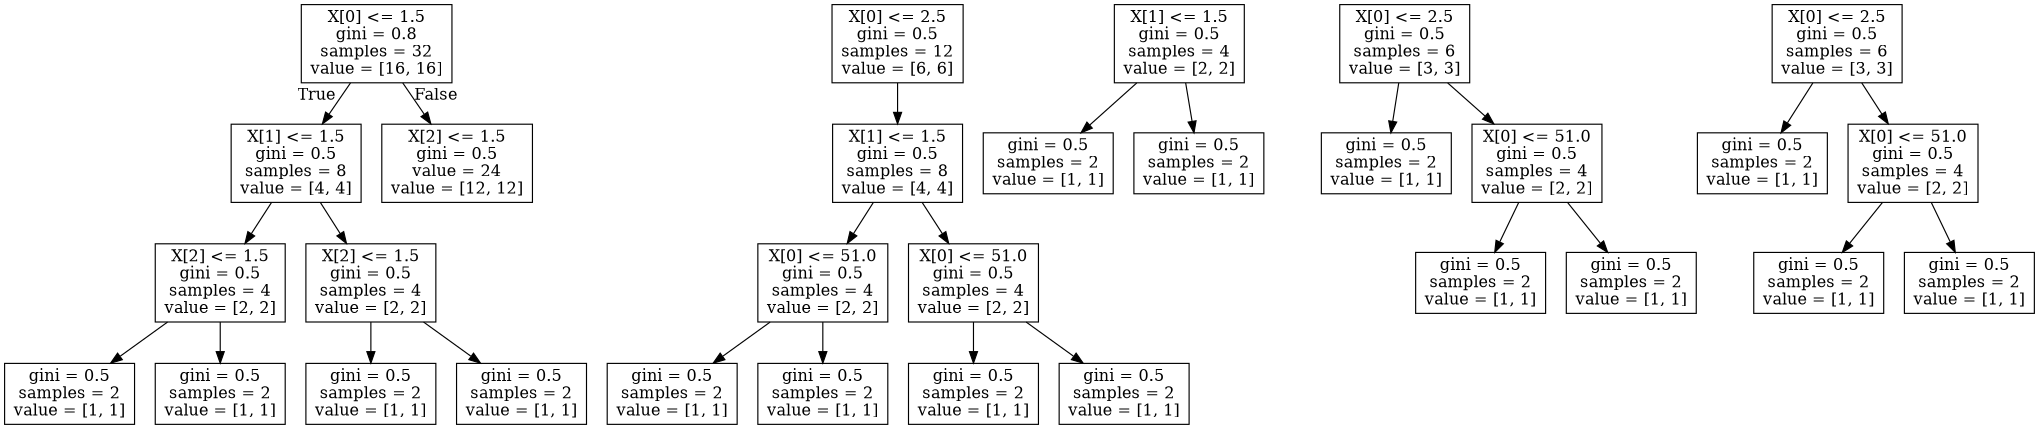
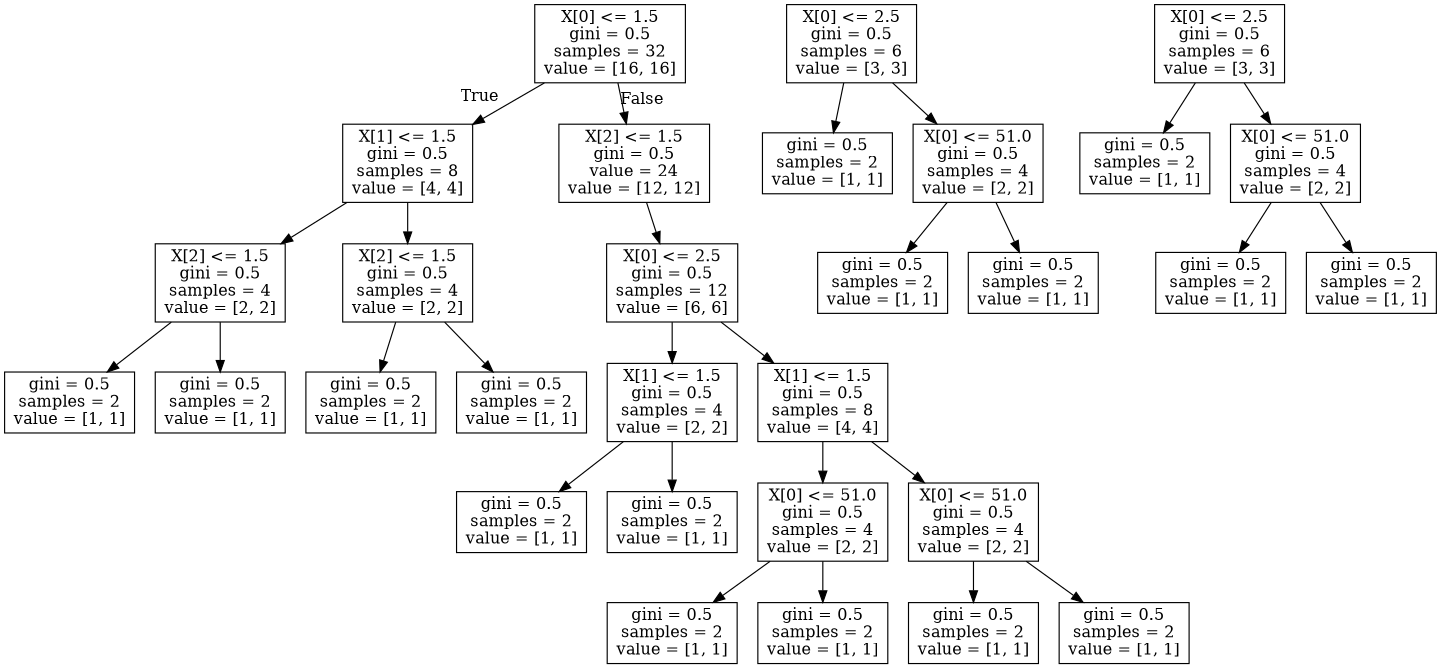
  digraph {
    node [shape=box]
-   n1 [label="X[0] <= 1.5\ngini = 0.8\nsamples = 32\nvalue = [16, 16]"]
+   n1 [label="X[0] <= 1.5\ngini = 0.5\nsamples = 32\nvalue = [16, 16]"]
    n2 [label="X[1] <= 1.5\ngini = 0.5\nsamples = 8\nvalue = [4, 4]"]
    n3 [label="X[2] <= 1.5\ngini = 0.5\nvalue = 24\nvalue = [12, 12]"]
    n4 [label="X[2] <= 1.5\ngini = 0.5\nsamples = 4\nvalue = [2, 2]"]
    n5 [label="X[2] <= 1.5\ngini = 0.5\nsamples = 4\nvalue = [2, 2]"]
    n6 [label="X[0] <= 2.5\ngini = 0.5\nsamples = 12\nvalue = [6, 6]"]
    n7 [label="gini = 0.5\nsamples = 2\nvalue = [1, 1]"]
    n8 [label="gini = 0.5\nsamples = 2\nvalue = [1, 1]"]
    n9 [label="gini = 0.5\nsamples = 2\nvalue = [1, 1]"]
    n10 [label="gini = 0.5\nsamples = 2\nvalue = [1, 1]"]
    n11 [label="X[1] <= 1.5\ngini = 0.5\nsamples = 4\nvalue = [2, 2]"]
    n12 [label="X[1] <= 1.5\ngini = 0.5\nsamples = 8\nvalue = [4, 4]"]
    n13 [label="X[0] <= 2.5\ngini = 0.5\nsamples = 6\nvalue = [3, 3]"]
    n14 [label="gini = 0.5\nsamples = 2\nvalue = [1, 1]"]
    n15 [label="X[0] <= 51.0\ngini = 0.5\nsamples = 4\nvalue = [2, 2]"]
    n16 [label="X[0] <= 2.5\ngini = 0.5\nsamples = 6\nvalue = [3, 3]"]
    n17 [label="gini = 0.5\nsamples = 2\nvalue = [1, 1]"]
    n18 [label="X[0] <= 51.0\ngini = 0.5\nsamples = 4\nvalue = [2, 2]"]
    n19 [label="gini = 0.5\nsamples = 2\nvalue = [1, 1]"]
    n20 [label="gini = 0.5\nsamples = 2\nvalue = [1, 1]"]
    n21 [label="gini = 0.5\nsamples = 2\nvalue = [1, 1]"]
    n22 [label="gini = 0.5\nsamples = 2\nvalue = [1, 1]"]
    n23 [label="gini = 0.5\nsamples = 2\nvalue = [1, 1]"]
    n24 [label="gini = 0.5\nsamples = 2\nvalue = [1, 1]"]
    n25 [label="X[0] <= 51.0\ngini = 0.5\nsamples = 4\nvalue = [2, 2]"]
    n26 [label="X[0] <= 51.0\ngini = 0.5\nsamples = 4\nvalue = [2, 2]"]
    n27 [label="gini = 0.5\nsamples = 2\nvalue = [1, 1]"]
    n28 [label="gini = 0.5\nsamples = 2\nvalue = [1, 1]"]
    n29 [label="gini = 0.5\nsamples = 2\nvalue = [1, 1]"]
    n30 [label="gini = 0.5\nsamples = 2\nvalue = [1, 1]"]
    n1 -> n2 [headlabel=True labelangle=45 labeldistance=2.5]
    n1 -> n3 [headlabel=False labelangle=-45 labeldistance=2.5]
    n2 -> n4
    n2 -> n5
+   n3 -> n6
    n4 -> n7
    n4 -> n8
    n5 -> n9
    n5 -> n10
+   n6 -> n11
    n6 -> n12
    n11 -> n23
    n11 -> n24
    n12 -> n25
    n12 -> n26
    n13 -> n14
    n13 -> n15
    n15 -> n19
    n15 -> n20
    n16 -> n17
    n16 -> n18
    n18 -> n21
    n18 -> n22
    n25 -> n27
    n25 -> n28
    n26 -> n29
    n26 -> n30
  }
